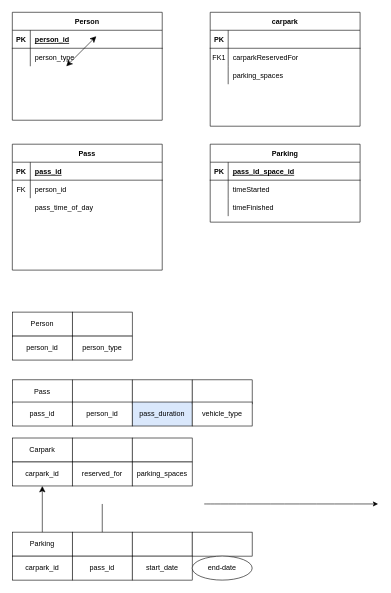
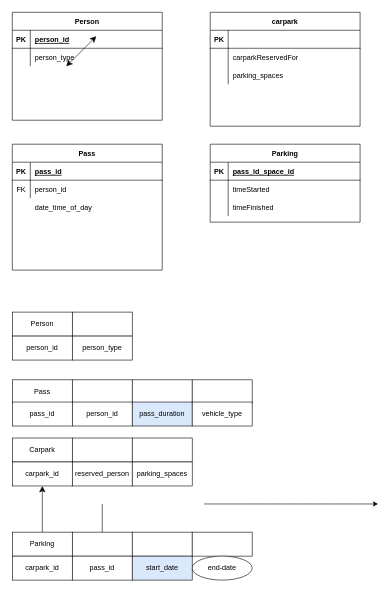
  <mxCell id="0" />
  <mxCell id="1" parent="0" />
  <mxCell id="2" value="Person" style="shape=table;startSize=30;container=1;collapsible=1;childLayout=tableLayout;fixedRows=1;rowLines=0;fontStyle=1;align=center;resizeLast=1;" parent="1" vertex="1"><mxGeometry x="20" y="20" width="250" height="180" as="geometry" /></mxCell>
  <mxCell id="3" value="" style="shape=partialRectangle;collapsible=0;dropTarget=0;pointerEvents=0;fillColor=none;points=[[0,0.5],[1,0.5]];portConstraint=eastwest;top=0;left=0;right=0;bottom=1;" parent="2" vertex="1"><mxGeometry y="30" width="250" height="30" as="geometry" /></mxCell>
  <mxCell id="4" value="PK" style="shape=partialRectangle;overflow=hidden;connectable=0;fillColor=none;top=0;left=0;bottom=0;right=0;fontStyle=1;" parent="3" vertex="1"><mxGeometry width="30" height="30" as="geometry"><mxRectangle width="30" height="30" as="alternateBounds" /></mxGeometry></mxCell>
  <mxCell id="5" value="person_id" style="shape=partialRectangle;overflow=hidden;connectable=0;fillColor=none;top=0;left=0;bottom=0;right=0;align=left;spacingLeft=6;fontStyle=5;" parent="3" vertex="1"><mxGeometry x="30" width="220" height="30" as="geometry"><mxRectangle width="220" height="30" as="alternateBounds" /></mxGeometry></mxCell>
  <mxCell id="6" value="" style="shape=partialRectangle;collapsible=0;dropTarget=0;pointerEvents=0;fillColor=none;points=[[0,0.5],[1,0.5]];portConstraint=eastwest;top=0;left=0;right=0;bottom=0;" parent="2" vertex="1"><mxGeometry y="60" width="250" height="30" as="geometry" /></mxCell>
  <mxCell id="7" value="" style="shape=partialRectangle;overflow=hidden;connectable=0;fillColor=none;top=0;left=0;bottom=0;right=0;" parent="6" vertex="1"><mxGeometry width="30" height="30" as="geometry"><mxRectangle width="30" height="30" as="alternateBounds" /></mxGeometry></mxCell>
  <mxCell id="8" value="person_type" style="shape=partialRectangle;overflow=hidden;connectable=0;fillColor=none;top=0;left=0;bottom=0;right=0;align=left;spacingLeft=6;" parent="6" vertex="1"><mxGeometry x="30" width="220" height="30" as="geometry"><mxRectangle width="220" height="30" as="alternateBounds" /></mxGeometry></mxCell>
  <mxCell id="9" value="Pass" style="shape=table;startSize=30;container=1;collapsible=1;childLayout=tableLayout;fixedRows=1;rowLines=0;fontStyle=1;align=center;resizeLast=1;" vertex="1" parent="1"><mxGeometry x="20" y="240" width="250" height="210" as="geometry" /></mxCell>
  <mxCell id="10" value="" style="shape=partialRectangle;collapsible=0;dropTarget=0;pointerEvents=0;fillColor=none;points=[[0,0.5],[1,0.5]];portConstraint=eastwest;top=0;left=0;right=0;bottom=1;" vertex="1" parent="9"><mxGeometry y="30" width="250" height="30" as="geometry" /></mxCell>
  <mxCell id="11" value="PK" style="shape=partialRectangle;overflow=hidden;connectable=0;fillColor=none;top=0;left=0;bottom=0;right=0;fontStyle=1;" vertex="1" parent="10"><mxGeometry width="30" height="30" as="geometry"><mxRectangle width="30" height="30" as="alternateBounds" /></mxGeometry></mxCell>
  <mxCell id="12" value="pass_id" style="shape=partialRectangle;overflow=hidden;connectable=0;fillColor=none;top=0;left=0;bottom=0;right=0;align=left;spacingLeft=6;fontStyle=5;" vertex="1" parent="10"><mxGeometry x="30" width="220" height="30" as="geometry"><mxRectangle width="220" height="30" as="alternateBounds" /></mxGeometry></mxCell>
  <mxCell id="13" value="" style="shape=partialRectangle;collapsible=0;dropTarget=0;pointerEvents=0;fillColor=none;points=[[0,0.5],[1,0.5]];portConstraint=eastwest;top=0;left=0;right=0;bottom=0;" vertex="1" parent="9"><mxGeometry y="60" width="250" height="30" as="geometry" /></mxCell>
  <mxCell id="14" value="FK" style="shape=partialRectangle;overflow=hidden;connectable=0;fillColor=none;top=0;left=0;bottom=0;right=0;" vertex="1" parent="13"><mxGeometry width="30" height="30" as="geometry"><mxRectangle width="30" height="30" as="alternateBounds" /></mxGeometry></mxCell>
  <mxCell id="15" value="person_id" style="shape=partialRectangle;overflow=hidden;connectable=0;fillColor=none;top=0;left=0;bottom=0;right=0;align=left;spacingLeft=6;" vertex="1" parent="13"><mxGeometry x="30" width="220" height="30" as="geometry"><mxRectangle width="220" height="30" as="alternateBounds" /></mxGeometry></mxCell>
- <mxCell id="16" value="pass_time_of_day" style="shape=partialRectangle;overflow=hidden;connectable=0;fillColor=none;top=0;left=0;bottom=0;right=0;align=left;spacingLeft=6;" vertex="1" parent="1"><mxGeometry x="50" y="330" width="220" height="30" as="geometry"><mxRectangle width="220" height="30" as="alternateBounds" /></mxGeometry></mxCell>
+ <mxCell id="16" value="date_time_of_day" style="shape=partialRectangle;overflow=hidden;connectable=0;fillColor=none;top=0;left=0;bottom=0;right=0;align=left;spacingLeft=6;" vertex="1" parent="1"><mxGeometry x="50" y="330" width="220" height="30" as="geometry"><mxRectangle width="220" height="30" as="alternateBounds" /></mxGeometry></mxCell>
  <mxCell id="17" value="Parking" style="shape=table;startSize=30;container=1;collapsible=1;childLayout=tableLayout;fixedRows=1;rowLines=0;fontStyle=1;align=center;resizeLast=1;" vertex="1" parent="1"><mxGeometry x="350" y="240" width="250" height="130" as="geometry" /></mxCell>
  <mxCell id="18" value="" style="shape=partialRectangle;collapsible=0;dropTarget=0;pointerEvents=0;fillColor=none;points=[[0,0.5],[1,0.5]];portConstraint=eastwest;top=0;left=0;right=0;bottom=1;" vertex="1" parent="17"><mxGeometry y="30" width="250" height="30" as="geometry" /></mxCell>
  <mxCell id="19" value="PK" style="shape=partialRectangle;overflow=hidden;connectable=0;fillColor=none;top=0;left=0;bottom=0;right=0;fontStyle=1;" vertex="1" parent="18"><mxGeometry width="30" height="30" as="geometry"><mxRectangle width="30" height="30" as="alternateBounds" /></mxGeometry></mxCell>
  <mxCell id="20" value="pass_id_space_id" style="shape=partialRectangle;overflow=hidden;connectable=0;fillColor=none;top=0;left=0;bottom=0;right=0;align=left;spacingLeft=6;fontStyle=5;" vertex="1" parent="18"><mxGeometry x="30" width="220" height="30" as="geometry"><mxRectangle width="220" height="30" as="alternateBounds" /></mxGeometry></mxCell>
  <mxCell id="21" value="" style="shape=partialRectangle;collapsible=0;dropTarget=0;pointerEvents=0;fillColor=none;points=[[0,0.5],[1,0.5]];portConstraint=eastwest;top=0;left=0;right=0;bottom=0;" vertex="1" parent="17"><mxGeometry y="60" width="250" height="30" as="geometry" /></mxCell>
  <mxCell id="22" value="" style="shape=partialRectangle;overflow=hidden;connectable=0;fillColor=none;top=0;left=0;bottom=0;right=0;" vertex="1" parent="21"><mxGeometry width="30" height="30" as="geometry"><mxRectangle width="30" height="30" as="alternateBounds" /></mxGeometry></mxCell>
  <mxCell id="23" value="timeStarted" style="shape=partialRectangle;overflow=hidden;connectable=0;fillColor=none;top=0;left=0;bottom=0;right=0;align=left;spacingLeft=6;" vertex="1" parent="21"><mxGeometry x="30" width="220" height="30" as="geometry"><mxRectangle width="220" height="30" as="alternateBounds" /></mxGeometry></mxCell>
  <mxCell id="24" value="" style="shape=partialRectangle;collapsible=0;dropTarget=0;pointerEvents=0;fillColor=none;points=[[0,0.5],[1,0.5]];portConstraint=eastwest;top=0;left=0;right=0;bottom=0;" vertex="1" parent="17"><mxGeometry y="90" width="250" height="30" as="geometry" /></mxCell>
  <mxCell id="25" value="" style="shape=partialRectangle;overflow=hidden;connectable=0;fillColor=none;top=0;left=0;bottom=0;right=0;" vertex="1" parent="24"><mxGeometry width="30" height="30" as="geometry"><mxRectangle width="30" height="30" as="alternateBounds" /></mxGeometry></mxCell>
  <mxCell id="26" value="timeFinished" style="shape=partialRectangle;overflow=hidden;connectable=0;fillColor=none;top=0;left=0;bottom=0;right=0;align=left;spacingLeft=6;" vertex="1" parent="24"><mxGeometry x="30" width="220" height="30" as="geometry"><mxRectangle width="220" height="30" as="alternateBounds" /></mxGeometry></mxCell>
  <mxCell id="27" value="carpark" style="shape=table;startSize=30;container=1;collapsible=1;childLayout=tableLayout;fixedRows=1;rowLines=0;fontStyle=1;align=center;resizeLast=1;" vertex="1" parent="1"><mxGeometry x="350" y="20" width="250" height="190" as="geometry" /></mxCell>
  <mxCell id="28" value="" style="shape=partialRectangle;collapsible=0;dropTarget=0;pointerEvents=0;fillColor=none;points=[[0,0.5],[1,0.5]];portConstraint=eastwest;top=0;left=0;right=0;bottom=1;" vertex="1" parent="27"><mxGeometry y="30" width="250" height="30" as="geometry" /></mxCell>
  <mxCell id="29" value="PK" style="shape=partialRectangle;overflow=hidden;connectable=0;fillColor=none;top=0;left=0;bottom=0;right=0;fontStyle=1;" vertex="1" parent="28"><mxGeometry width="30" height="30" as="geometry"><mxRectangle width="30" height="30" as="alternateBounds" /></mxGeometry></mxCell>
  <mxCell id="30" value="" style="shape=partialRectangle;collapsible=0;dropTarget=0;pointerEvents=0;fillColor=none;points=[[0,0.5],[1,0.5]];portConstraint=eastwest;top=0;left=0;right=0;bottom=0;" vertex="1" parent="27"><mxGeometry y="60" width="250" height="30" as="geometry" /></mxCell>
- <mxCell id="31" value="FK1" style="shape=partialRectangle;overflow=hidden;connectable=0;fillColor=none;top=0;left=0;bottom=0;right=0;" vertex="1" parent="30"><mxGeometry width="30" height="30" as="geometry"><mxRectangle width="30" height="30" as="alternateBounds" /></mxGeometry></mxCell>
  <mxCell id="32" value="carparkReservedFor" style="shape=partialRectangle;overflow=hidden;connectable=0;fillColor=none;top=0;left=0;bottom=0;right=0;align=left;spacingLeft=6;" vertex="1" parent="30"><mxGeometry x="30" width="220" height="30" as="geometry"><mxRectangle width="220" height="30" as="alternateBounds" /></mxGeometry></mxCell>
  <mxCell id="33" value="" style="shape=partialRectangle;collapsible=0;dropTarget=0;pointerEvents=0;fillColor=none;points=[[0,0.5],[1,0.5]];portConstraint=eastwest;top=0;left=0;right=0;bottom=0;" vertex="1" parent="27"><mxGeometry y="90" width="250" height="30" as="geometry" /></mxCell>
  <mxCell id="34" value="" style="shape=partialRectangle;overflow=hidden;connectable=0;fillColor=none;top=0;left=0;bottom=0;right=0;" vertex="1" parent="33"><mxGeometry width="30" height="30" as="geometry"><mxRectangle width="30" height="30" as="alternateBounds" /></mxGeometry></mxCell>
  <mxCell id="35" value="parking_spaces" style="shape=partialRectangle;overflow=hidden;connectable=0;fillColor=none;top=0;left=0;bottom=0;right=0;align=left;spacingLeft=6;" vertex="1" parent="33"><mxGeometry x="30" width="220" height="30" as="geometry"><mxRectangle width="220" height="30" as="alternateBounds" /></mxGeometry></mxCell>
  <mxCell id="36" value="Person" style="whiteSpace=wrap;html=1;align=center;" vertex="1" parent="1"><mxGeometry x="20" y="520" width="100" height="40" as="geometry" /></mxCell>
  <mxCell id="37" value="" style="whiteSpace=wrap;html=1;align=center;" vertex="1" parent="1"><mxGeometry x="120" y="520" width="100" height="40" as="geometry" /></mxCell>
  <mxCell id="38" value="person_id" style="whiteSpace=wrap;html=1;align=center;" vertex="1" parent="1"><mxGeometry x="20" y="560" width="100" height="40" as="geometry" /></mxCell>
  <mxCell id="39" value="person_type" style="whiteSpace=wrap;html=1;align=center;" vertex="1" parent="1"><mxGeometry x="120" y="560" width="100" height="40" as="geometry" /></mxCell>
  <mxCell id="40" value="Pass" style="whiteSpace=wrap;html=1;align=center;" vertex="1" parent="1"><mxGeometry x="20" y="633" width="100" height="40" as="geometry" /></mxCell>
  <mxCell id="41" value="" style="whiteSpace=wrap;html=1;align=center;" vertex="1" parent="1"><mxGeometry x="120" y="633" width="100" height="40" as="geometry" /></mxCell>
  <mxCell id="42" value="pass_id" style="whiteSpace=wrap;html=1;align=center;" vertex="1" parent="1"><mxGeometry x="20" y="670" width="100" height="40" as="geometry" /></mxCell>
  <mxCell id="43" value="person_id" style="whiteSpace=wrap;html=1;align=center;" vertex="1" parent="1"><mxGeometry x="120" y="670" width="100" height="40" as="geometry" /></mxCell>
  <mxCell id="44" value="" style="whiteSpace=wrap;html=1;align=center;" vertex="1" parent="1"><mxGeometry x="220" y="633" width="100" height="40" as="geometry" /></mxCell>
  <mxCell id="45" value="pass_duration" style="whiteSpace=wrap;html=1;align=center;fillColor=#dae8fc;" vertex="1" parent="1"><mxGeometry x="220" y="670" width="100" height="40" as="geometry" /></mxCell>
  <mxCell id="46" value="" style="whiteSpace=wrap;html=1;align=center;" vertex="1" parent="1"><mxGeometry x="320" y="633" width="100" height="40" as="geometry" /></mxCell>
  <mxCell id="47" value="vehicle_type" style="whiteSpace=wrap;html=1;align=center;" vertex="1" parent="1"><mxGeometry x="320" y="670" width="100" height="40" as="geometry" /></mxCell>
  <mxCell id="48" value="Carpark" style="whiteSpace=wrap;html=1;align=center;" vertex="1" parent="1"><mxGeometry x="20" y="730" width="100" height="40" as="geometry" /></mxCell>
  <mxCell id="49" value="" style="whiteSpace=wrap;html=1;align=center;" vertex="1" parent="1"><mxGeometry x="120" y="730" width="100" height="40" as="geometry" /></mxCell>
  <mxCell id="50" value="carpark_id" style="whiteSpace=wrap;html=1;align=center;" vertex="1" parent="1"><mxGeometry x="20" y="770" width="100" height="40" as="geometry" /></mxCell>
  <mxCell id="51" value="" style="edgeStyle=none;curved=1;rounded=0;orthogonalLoop=1;jettySize=auto;html=1;fontSize=12;" edge="1" parent="1"><mxGeometry relative="1" as="geometry"><mxPoint x="340" y="840" as="sourcePoint" /><mxPoint x="630" y="840" as="targetPoint" /></mxGeometry></mxCell>
- <mxCell id="52" value="reserved_for" style="whiteSpace=wrap;html=1;align=center;" vertex="1" parent="1"><mxGeometry x="120" y="770" width="100" height="40" as="geometry" /></mxCell>
+ <mxCell id="52" value="reserved_person" style="whiteSpace=wrap;html=1;align=center;" vertex="1" parent="1"><mxGeometry x="120" y="770" width="100" height="40" as="geometry" /></mxCell>
  <mxCell id="53" value="" style="whiteSpace=wrap;html=1;align=center;" vertex="1" parent="1"><mxGeometry x="220" y="730" width="100" height="40" as="geometry" /></mxCell>
  <mxCell id="54" value="parking_spaces" style="whiteSpace=wrap;html=1;align=center;" vertex="1" parent="1"><mxGeometry x="220" y="770" width="100" height="40" as="geometry" /></mxCell>
  <mxCell id="55" value="Parking" style="whiteSpace=wrap;html=1;align=center;" vertex="1" parent="1"><mxGeometry x="20" y="887" width="100" height="40" as="geometry" /></mxCell>
  <mxCell id="56" value="" style="whiteSpace=wrap;html=1;align=center;" vertex="1" parent="1"><mxGeometry x="120" y="887" width="100" height="40" as="geometry" /></mxCell>
  <mxCell id="57" value="" style="whiteSpace=wrap;html=1;align=center;" vertex="1" parent="1"><mxGeometry x="220" y="887" width="100" height="40" as="geometry" /></mxCell>
  <mxCell id="58" value="" style="whiteSpace=wrap;html=1;align=center;" vertex="1" parent="1"><mxGeometry x="320" y="887" width="100" height="40" as="geometry" /></mxCell>
  <mxCell id="59" value="carpark_id" style="whiteSpace=wrap;html=1;align=center;" vertex="1" parent="1"><mxGeometry x="20" y="927" width="100" height="40" as="geometry" /></mxCell>
  <mxCell id="60" value="pass_id" style="whiteSpace=wrap;html=1;align=center;" vertex="1" parent="1"><mxGeometry x="120" y="927" width="100" height="40" as="geometry" /></mxCell>
- <mxCell id="61" value="start_date" style="whiteSpace=wrap;html=1;align=center;" vertex="1" parent="1"><mxGeometry x="220" y="927" width="100" height="40" as="geometry" /></mxCell>
+ <mxCell id="61" value="start_date" style="whiteSpace=wrap;html=1;align=center;fillColor=#dae8fc;" vertex="1" parent="1"><mxGeometry x="220" y="927" width="100" height="40" as="geometry" /></mxCell>
  <mxCell id="62" value="end-date" style="ellipse;whiteSpace=wrap;html=1;align=center;" vertex="1" parent="1"><mxGeometry x="320" y="927" width="100" height="40" as="geometry" /></mxCell>
  <mxCell id="63" value="" style="endArrow=classic;startArrow=classic;html=1;rounded=0;fontSize=12;startSize=8;endSize=8;" edge="1" parent="1"><mxGeometry width="50" height="50" relative="1" as="geometry"><mxPoint x="110" y="110" as="sourcePoint" /><mxPoint x="160" y="60" as="targetPoint" /></mxGeometry></mxCell>
  <mxCell id="64" value="" style="endArrow=classic;html=1;rounded=0;fontSize=12;startSize=8;endSize=8;exitX=0.5;exitY=0;exitDx=0;exitDy=0;entryX=0.5;entryY=1;entryDx=0;entryDy=0;" edge="1" parent="1" source="55" target="50"><mxGeometry width="50" height="50" relative="1" as="geometry"><mxPoint x="360" y="570" as="sourcePoint" /><mxPoint x="410" y="520" as="targetPoint" /></mxGeometry></mxCell>
  <mxCell id="65" value="" style="endArrow=none;html=1;rounded=0;fontSize=12;startSize=8;endSize=8;exitX=0.5;exitY=0;exitDx=0;exitDy=0;" edge="1" parent="1" source="56"><mxGeometry width="50" height="50" relative="1" as="geometry"><mxPoint x="160" y="880" as="sourcePoint" /><mxPoint x="170" y="840" as="targetPoint" /></mxGeometry></mxCell>
